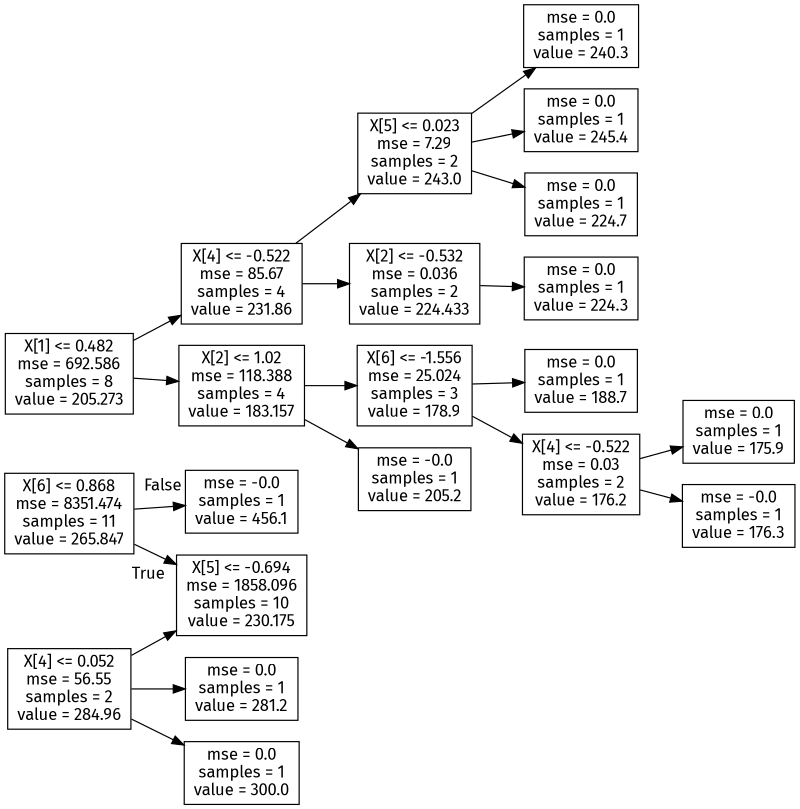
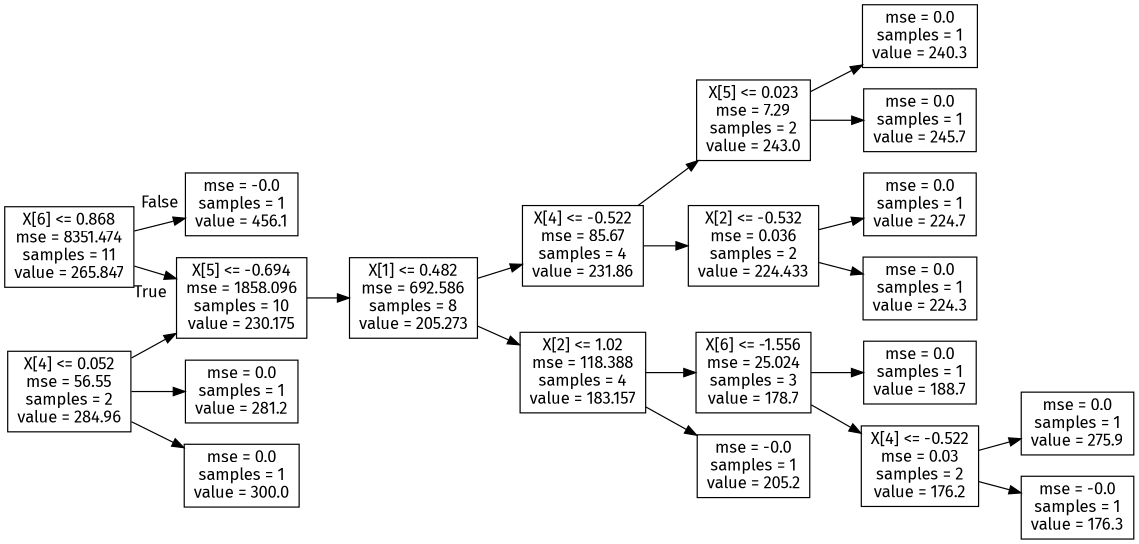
  digraph {
    fontname="Fira Sans"
    rankdir=LR
    node [fontname="Fira Sans" shape=box]
    edge [fontname="Fira Sans"]
    n1 [label="X[6] <= 0.868\nmse = 8351.474\nsamples = 11\nvalue = 265.847"]
    n2 [label="X[5] <= -0.694\nmse = 1858.096\nsamples = 10\nvalue = 230.175"]
    n3 [label="mse = -0.0\nsamples = 1\nvalue = 456.1"]
    n4 [label="X[1] <= 0.482\nmse = 692.586\nsamples = 8\nvalue = 205.273"]
    n5 [label="X[4] <= 0.052\nmse = 56.55\nsamples = 2\nvalue = 284.96"]
    n6 [label="mse = 0.0\nsamples = 1\nvalue = 281.2"]
    n7 [label="mse = 0.0\nsamples = 1\nvalue = 300.0"]
    n8 [label="X[4] <= -0.522\nmse = 85.67\nsamples = 4\nvalue = 231.86"]
    n9 [label="X[2] <= 1.02\nmse = 118.388\nsamples = 4\nvalue = 183.157"]
    n10 [label="X[5] <= 0.023\nmse = 7.29\nsamples = 2\nvalue = 243.0"]
    n11 [label="X[2] <= -0.532\nmse = 0.036\nsamples = 2\nvalue = 224.433"]
-   n12 [label="X[6] <= -1.556\nmse = 25.024\nsamples = 3\nvalue = 178.9"]
+   n12 [label="X[6] <= -1.556\nmse = 25.024\nsamples = 3\nvalue = 178.7"]
    n13 [label="mse = -0.0\nsamples = 1\nvalue = 205.2"]
    n14 [label="mse = 0.0\nsamples = 1\nvalue = 240.3"]
-   n15 [label="mse = 0.0\nsamples = 1\nvalue = 245.4"]
+   n15 [label="mse = 0.0\nsamples = 1\nvalue = 245.7"]
    n16 [label="mse = 0.0\nsamples = 1\nvalue = 224.7"]
    n17 [label="mse = 0.0\nsamples = 1\nvalue = 224.3"]
    n18 [label="mse = 0.0\nsamples = 1\nvalue = 188.7"]
    n19 [label="X[4] <= -0.522\nmse = 0.03\nsamples = 2\nvalue = 176.2"]
-   n20 [label="mse = 0.0\nsamples = 1\nvalue = 175.9"]
+   n20 [label="mse = 0.0\nsamples = 1\nvalue = 275.9"]
    n21 [label="mse = -0.0\nsamples = 1\nvalue = 176.3"]
    n1 -> n2 [headlabel=True labelangle=45 labeldistance=2.5]
    n1 -> n3 [headlabel=False labelangle=-45 labeldistance=2.5]
+   n2 -> n4
    n4 -> n8
    n4 -> n9
    n5 -> n2
    n5 -> n6
    n5 -> n7
    n8 -> n10
    n8 -> n11
    n9 -> n12
    n9 -> n13
    n10 -> n14
    n10 -> n15
-   n10 -> n16
+   n11 -> n16
    n11 -> n17
    n12 -> n18
    n12 -> n19
    n19 -> n20
    n19 -> n21
  }
